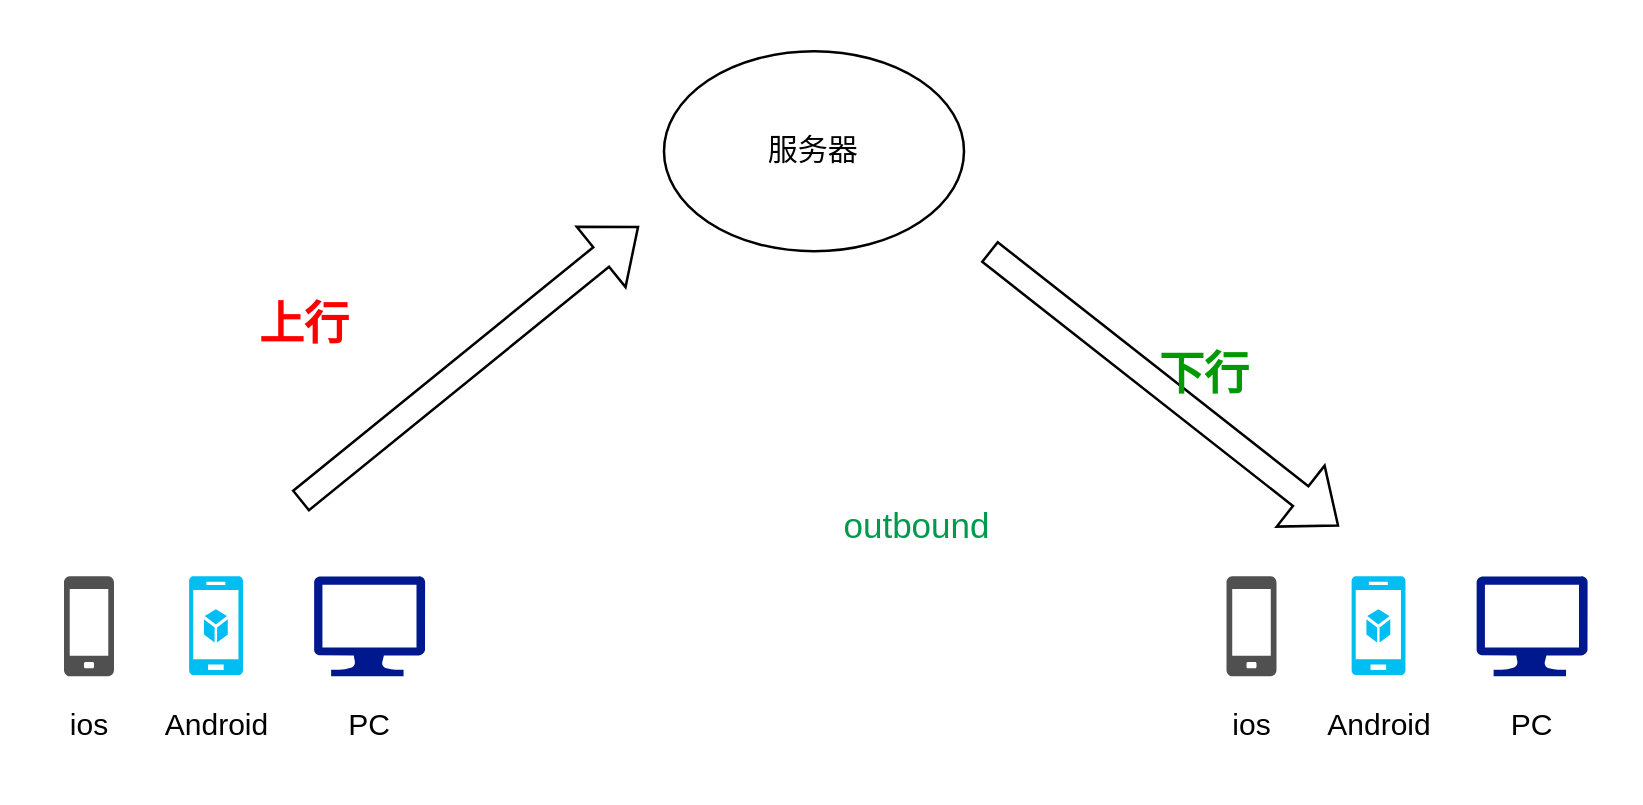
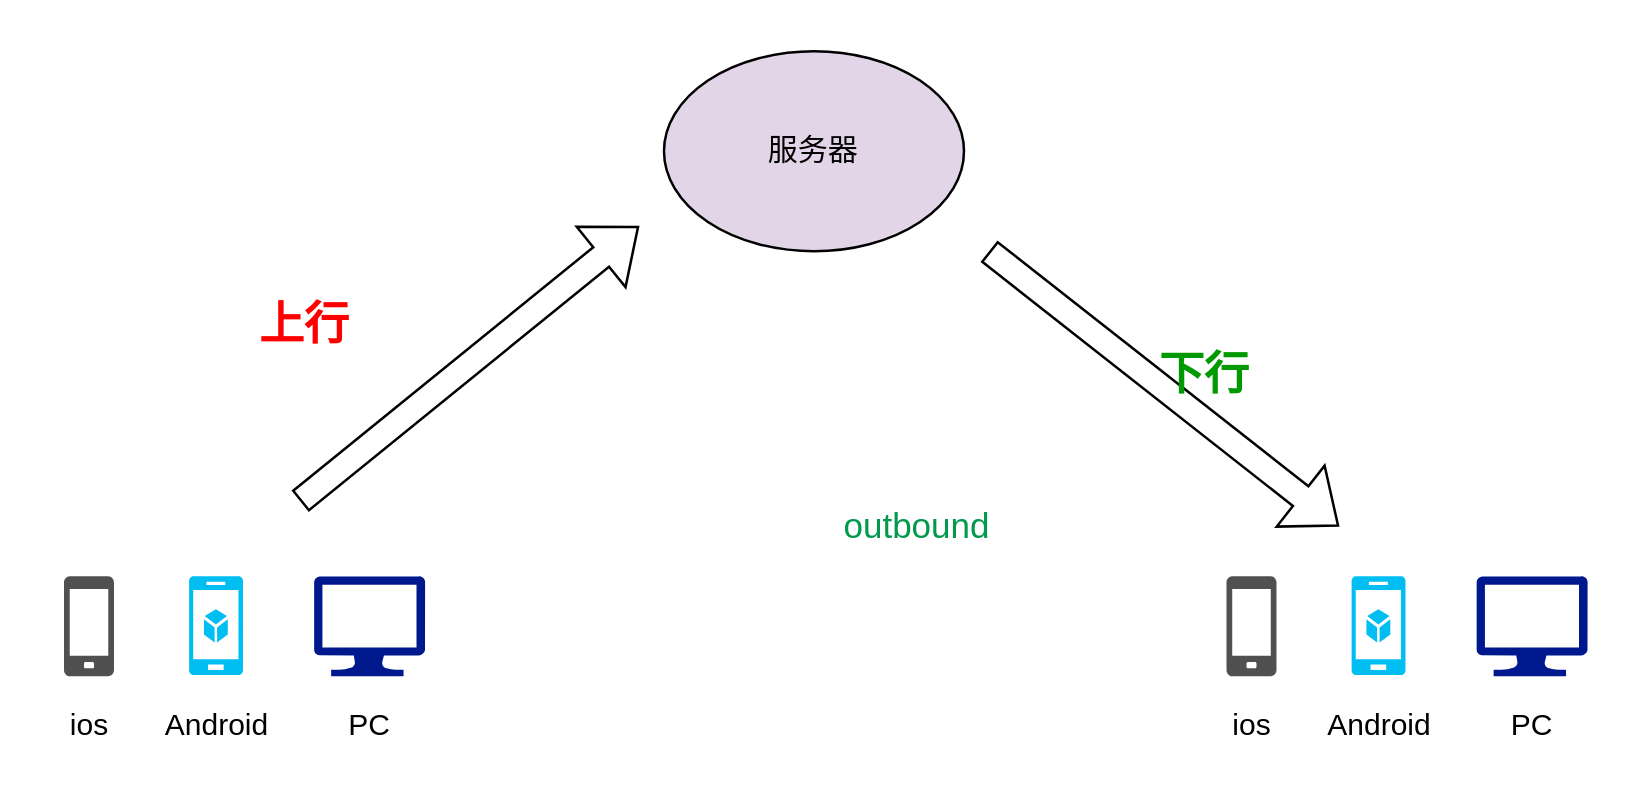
  <mxCell id="0" />
  <mxCell id="1" parent="0" />
- <mxCell id="2" value="服务器" style="ellipse;whiteSpace=wrap;html=1;" vertex="1" parent="1"><mxGeometry x="265" y="20" width="120" height="80" as="geometry" /></mxCell>
+ <mxCell id="2" value="服务器" style="ellipse;whiteSpace=wrap;html=1;fillColor=#e1d5e7;" vertex="1" parent="1"><mxGeometry x="265" y="20" width="120" height="80" as="geometry" /></mxCell>
  <mxCell id="3" value="" style="sketch=0;pointerEvents=1;shadow=0;dashed=0;html=1;strokeColor=none;fillColor=#505050;labelPosition=center;verticalLabelPosition=bottom;verticalAlign=top;outlineConnect=0;align=center;shape=mxgraph.office.devices.cell_phone_generic;" vertex="1" parent="1"><mxGeometry x="25" y="230" width="20" height="40" as="geometry" /></mxCell>
  <mxCell id="4" value="" style="verticalLabelPosition=bottom;html=1;verticalAlign=top;align=center;strokeColor=none;fillColor=#00BEF2;shape=mxgraph.azure.mobile_services;pointerEvents=1;" vertex="1" parent="1"><mxGeometry x="75" y="230" width="21.64" height="39.5" as="geometry" /></mxCell>
  <mxCell id="5" value="" style="sketch=0;aspect=fixed;pointerEvents=1;shadow=0;dashed=0;html=1;strokeColor=none;labelPosition=center;verticalLabelPosition=bottom;verticalAlign=top;align=center;fillColor=#00188D;shape=mxgraph.azure.computer" vertex="1" parent="1"><mxGeometry x="125" y="230" width="44.44" height="40" as="geometry" /></mxCell>
  <mxCell id="6" value="ios" style="text;html=1;align=center;verticalAlign=middle;resizable=0;points=[];autosize=1;strokeColor=none;fillColor=none;" vertex="1" parent="1"><mxGeometry x="20" y="280" width="30" height="20" as="geometry" /></mxCell>
  <mxCell id="7" value="Android" style="text;html=1;align=center;verticalAlign=middle;resizable=0;points=[];autosize=1;strokeColor=none;fillColor=none;" vertex="1" parent="1"><mxGeometry x="55.82" y="280" width="60" height="20" as="geometry" /></mxCell>
  <mxCell id="8" value="PC" style="text;html=1;align=center;verticalAlign=middle;resizable=0;points=[];autosize=1;strokeColor=none;fillColor=none;" vertex="1" parent="1"><mxGeometry x="132.22" y="280" width="30" height="20" as="geometry" /></mxCell>
  <mxCell id="9" value="" style="sketch=0;pointerEvents=1;shadow=0;dashed=0;html=1;strokeColor=none;fillColor=#505050;labelPosition=center;verticalLabelPosition=bottom;verticalAlign=top;outlineConnect=0;align=center;shape=mxgraph.office.devices.cell_phone_generic;" vertex="1" parent="1"><mxGeometry x="490" y="230" width="20" height="40" as="geometry" /></mxCell>
  <mxCell id="10" value="" style="verticalLabelPosition=bottom;html=1;verticalAlign=top;align=center;strokeColor=none;fillColor=#00BEF2;shape=mxgraph.azure.mobile_services;pointerEvents=1;" vertex="1" parent="1"><mxGeometry x="540" y="230" width="21.64" height="39.5" as="geometry" /></mxCell>
  <mxCell id="11" value="" style="sketch=0;aspect=fixed;pointerEvents=1;shadow=0;dashed=0;html=1;strokeColor=none;labelPosition=center;verticalLabelPosition=bottom;verticalAlign=top;align=center;fillColor=#00188D;shape=mxgraph.azure.computer" vertex="1" parent="1"><mxGeometry x="590" y="230" width="44.44" height="40" as="geometry" /></mxCell>
  <mxCell id="12" value="ios" style="text;html=1;align=center;verticalAlign=middle;resizable=0;points=[];autosize=1;strokeColor=none;fillColor=none;" vertex="1" parent="1"><mxGeometry x="485" y="280" width="30" height="20" as="geometry" /></mxCell>
  <mxCell id="13" value="Android" style="text;html=1;align=center;verticalAlign=middle;resizable=0;points=[];autosize=1;strokeColor=none;fillColor=none;" vertex="1" parent="1"><mxGeometry x="520.82" y="280" width="60" height="20" as="geometry" /></mxCell>
  <mxCell id="14" value="PC" style="text;html=1;align=center;verticalAlign=middle;resizable=0;points=[];autosize=1;strokeColor=none;fillColor=none;" vertex="1" parent="1"><mxGeometry x="597.22" y="280" width="30" height="20" as="geometry" /></mxCell>
  <mxCell id="15" value="" style="shape=flexArrow;endArrow=classic;html=1;rounded=0;" edge="1" parent="1"><mxGeometry width="50" height="50" relative="1" as="geometry"><mxPoint x="119.44" y="200" as="sourcePoint" /><mxPoint x="255" y="90" as="targetPoint" /></mxGeometry></mxCell>
  <mxCell id="16" value="" style="shape=flexArrow;endArrow=classic;html=1;rounded=0;" edge="1" parent="1"><mxGeometry width="50" height="50" relative="1" as="geometry"><mxPoint x="395" y="100" as="sourcePoint" /><mxPoint x="535" y="210" as="targetPoint" /></mxGeometry></mxCell>
  <mxCell id="17" value="&lt;font color=&quot;#ff0000&quot; style=&quot;font-size: 18px;&quot;&gt;&lt;b&gt;上行&lt;/b&gt;&lt;/font&gt;" style="text;html=1;align=center;verticalAlign=middle;resizable=0;points=[];autosize=1;strokeColor=none;fillColor=none;" vertex="1" parent="1"><mxGeometry x="95.82" y="120" width="50" height="20" as="geometry" /></mxCell>
  <mxCell id="18" value="&lt;font color=&quot;#009900&quot; style=&quot;font-size: 18px;&quot;&gt;&lt;b style=&quot;&quot;&gt;下行&lt;/b&gt;&lt;/font&gt;" style="text;html=1;align=center;verticalAlign=middle;resizable=0;points=[];autosize=1;strokeColor=none;fillColor=none;" vertex="1" parent="1"><mxGeometry x="455.82" y="140" width="50" height="20" as="geometry" /></mxCell>
  <mxCell id="19" value="&lt;font color=&quot;#00994d&quot;&gt;outbound&lt;/font&gt;" style="text;html=1;align=center;verticalAlign=middle;resizable=0;points=[];autosize=1;strokeColor=none;fillColor=none;fontSize=14;fontColor=#CC0000;" vertex="1" parent="1"><mxGeometry x="330.82" y="200" width="70" height="20" as="geometry" /></mxCell>
